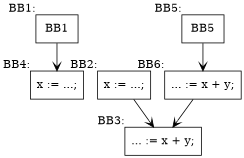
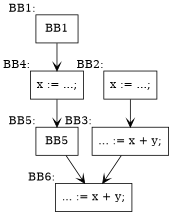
  digraph {
    node [shape=box]
    edge [arrowhead=open]
    BB1 [xlabel="BB1:"]
    n2 [label="x := ...;\n" xlabel="BB4:"]
    n3 [label="x := ...;\n" xlabel="BB2:"]
    n4 [label="... := x + y;\n" xlabel="BB3:"]
    BB5 [xlabel="BB5:"]
    n6 [label="... := x + y;\n" xlabel="BB6:"]
    BB1 -> n2
+   n2 -> BB5
    n3 -> n4
-   n6 -> n4
+   n4 -> n6
    BB5 -> n6
  }
